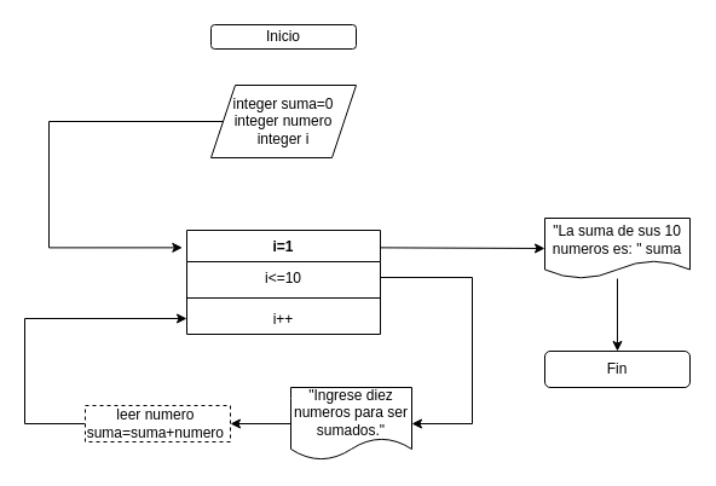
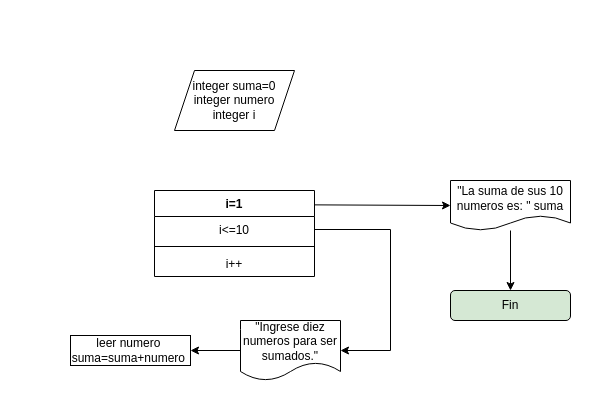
  <mxCell id="0" />
  <mxCell id="1" parent="0" />
- <mxCell id="2" value="Inicio" style="rounded=1;whiteSpace=wrap;html=1;" vertex="1" parent="1"><mxGeometry x="174" y="20" width="120" height="20" as="geometry" /></mxCell>
- <mxCell id="3" style="edgeStyle=orthogonalEdgeStyle;rounded=0;orthogonalLoop=1;jettySize=auto;html=1;entryX=-0.023;entryY=0.167;entryDx=0;entryDy=0;entryPerimeter=0;" edge="1" parent="1" source="4" target="5"><mxGeometry relative="1" as="geometry"><Array as="points"><mxPoint x="40" y="100" /><mxPoint x="40" y="204" /></Array></mxGeometry></mxCell>
  <mxCell id="4" value="&lt;div&gt;integer suma=0&lt;/div&gt;&lt;div&gt;integer numero&lt;/div&gt;&lt;div&gt;integer i&lt;/div&gt;" style="shape=parallelogram;perimeter=parallelogramPerimeter;whiteSpace=wrap;html=1;fixedSize=1;" vertex="1" parent="1"><mxGeometry x="174" y="70" width="120" height="60" as="geometry" /></mxCell>
  <mxCell id="5" value="i=1" style="swimlane;fontStyle=1;align=center;verticalAlign=top;childLayout=stackLayout;horizontal=1;startSize=26;horizontalStack=0;resizeParent=1;resizeParentMax=0;resizeLast=0;collapsible=1;marginBottom=0;" vertex="1" parent="1"><mxGeometry x="154" y="190" width="160" height="86" as="geometry" /></mxCell>
  <mxCell id="6" value="i&lt;=10" style="text;strokeColor=none;fillColor=none;align=center;verticalAlign=top;spacingLeft=4;spacingRight=4;overflow=hidden;rotatable=0;points=[[0,0.5],[1,0.5]];portConstraint=eastwest;" vertex="1" parent="5"><mxGeometry y="26" width="160" height="26" as="geometry" /></mxCell>
  <mxCell id="7" value="" style="line;strokeWidth=1;fillColor=none;align=left;verticalAlign=middle;spacingTop=-1;spacingLeft=3;spacingRight=3;rotatable=0;labelPosition=right;points=[];portConstraint=eastwest;" vertex="1" parent="5"><mxGeometry y="52" width="160" height="8" as="geometry" /></mxCell>
  <mxCell id="8" value="i++" style="text;strokeColor=none;fillColor=none;align=center;verticalAlign=top;spacingLeft=4;spacingRight=4;overflow=hidden;rotatable=0;points=[[0,0.5],[1,0.5]];portConstraint=eastwest;" vertex="1" parent="5"><mxGeometry y="60" width="160" height="26" as="geometry" /></mxCell>
- <mxCell id="9" style="edgeStyle=orthogonalEdgeStyle;rounded=0;orthogonalLoop=1;jettySize=auto;html=1;" edge="1" parent="1" source="10" target="8"><mxGeometry relative="1" as="geometry"><Array as="points"><mxPoint x="20" y="350" /><mxPoint x="20" y="263" /></Array></mxGeometry></mxCell>
- <mxCell id="10" value="&lt;div&gt;leer numero&amp;nbsp;&lt;/div&gt;&lt;div&gt;suma=suma+numero&amp;nbsp;&lt;/div&gt;" style="rounded=0;whiteSpace=wrap;html=1;align=center;dashed=1;" vertex="1" parent="1"><mxGeometry x="70" y="335" width="120" height="30" as="geometry" /></mxCell>
+ <mxCell id="10" value="&lt;div&gt;leer numero&amp;nbsp;&lt;/div&gt;&lt;div&gt;suma=suma+numero&amp;nbsp;&lt;/div&gt;" style="rounded=0;whiteSpace=wrap;html=1;align=center;" vertex="1" parent="1"><mxGeometry x="70" y="335" width="120" height="30" as="geometry" /></mxCell>
  <mxCell id="11" style="edgeStyle=orthogonalEdgeStyle;rounded=0;orthogonalLoop=1;jettySize=auto;html=1;entryX=1;entryY=0.5;entryDx=0;entryDy=0;" edge="1" parent="1" source="12" target="10"><mxGeometry relative="1" as="geometry" /></mxCell>
  <mxCell id="12" value="&quot;Ingrese diez numeros para ser sumados.&quot;" style="shape=document;whiteSpace=wrap;html=1;boundedLbl=1;align=center;" vertex="1" parent="1"><mxGeometry x="240" y="320" width="100" height="60" as="geometry" /></mxCell>
  <mxCell id="13" style="edgeStyle=orthogonalEdgeStyle;rounded=0;orthogonalLoop=1;jettySize=auto;html=1;entryX=1;entryY=0.5;entryDx=0;entryDy=0;" edge="1" parent="1" source="6" target="12"><mxGeometry relative="1" as="geometry"><Array as="points"><mxPoint x="390" y="229" /><mxPoint x="390" y="350" /></Array></mxGeometry></mxCell>
  <mxCell id="14" style="edgeStyle=orthogonalEdgeStyle;rounded=0;orthogonalLoop=1;jettySize=auto;html=1;entryX=0.5;entryY=0;entryDx=0;entryDy=0;" edge="1" parent="1" source="15" target="17"><mxGeometry relative="1" as="geometry" /></mxCell>
  <mxCell id="15" value="&quot;La suma de sus 10 numeros es: &quot; suma" style="shape=document;whiteSpace=wrap;html=1;boundedLbl=1;align=center;" vertex="1" parent="1"><mxGeometry x="450" y="180" width="120" height="50" as="geometry" /></mxCell>
  <mxCell id="16" value="" style="endArrow=classic;html=1;exitX=0.997;exitY=0.167;exitDx=0;exitDy=0;exitPerimeter=0;entryX=0;entryY=0.5;entryDx=0;entryDy=0;" edge="1" parent="1" source="5" target="15"><mxGeometry width="50" height="50" relative="1" as="geometry"><mxPoint x="350" y="190" as="sourcePoint" /><mxPoint x="400" y="140" as="targetPoint" /></mxGeometry></mxCell>
- <mxCell id="17" value="Fin" style="rounded=1;whiteSpace=wrap;html=1;align=center;" vertex="1" parent="1"><mxGeometry x="450" y="290" width="120" height="30" as="geometry" /></mxCell>
+ <mxCell id="17" value="Fin" style="rounded=1;whiteSpace=wrap;html=1;align=center;fillColor=#d5e8d4;" vertex="1" parent="1"><mxGeometry x="450" y="290" width="120" height="30" as="geometry" /></mxCell>
